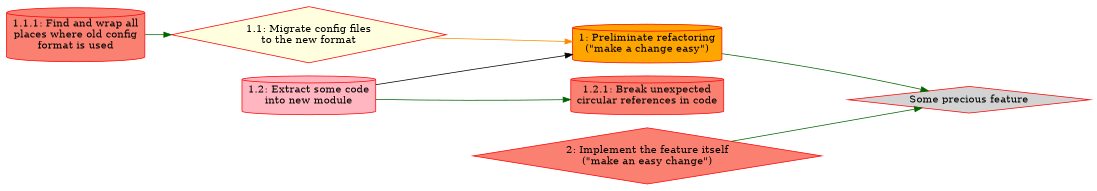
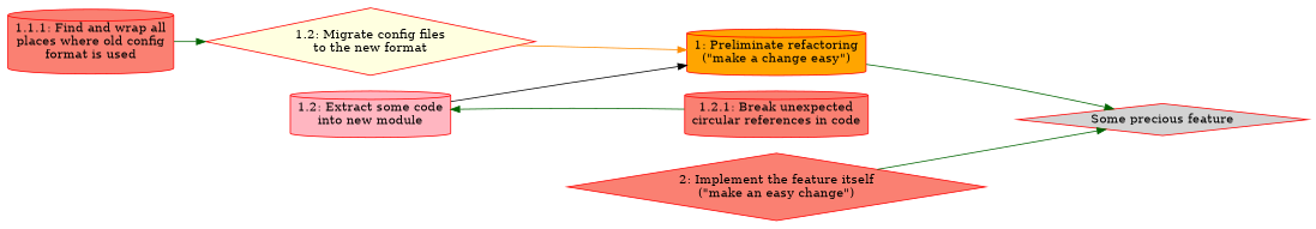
  digraph {
    rankdir=LR
    node [color=red fillcolor=salmon shape=cylinder style=filled]
    edge [color=darkgreen]
    n1 [fillcolor=lightgrey label="Some precious feature" shape=diamond]
    n2 [fillcolor=orange label="1: Preliminate refactoring\n(&quot;make a change easy&quot;)"]
    n3 [label="2: Implement the feature itself\n(&quot;make an easy change&quot;)" shape=diamond]
    n4 [fillcolor=lightpink label="1.2: Extract some code\ninto new module"]
-   n5 [fillcolor=lightyellow label="1.1: Migrate config files\nto the new format" shape=diamond]
+   n5 [fillcolor=lightyellow label="1.2: Migrate config files\nto the new format" shape=diamond]
    n6 [label="1.1.1: Find and wrap all\nplaces where old config\nformat is used"]
    n7 [label="1.2.1: Break unexpected\ncircular references in code"]
    n2 -> n1
    n3 -> n1
    n4 -> n2 [color=black]
    n5 -> n2 [color=darkorange]
    n6 -> n5
-   n4 -> n7
+   n7 -> n4
  }
